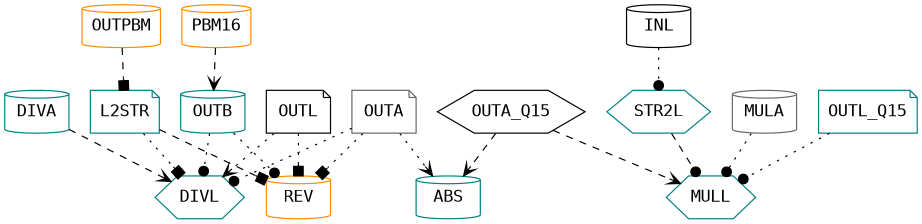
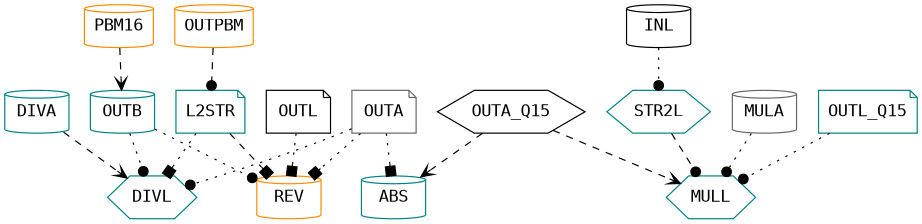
  digraph {
    fontname="DejaVu Sans Mono"
    fontsize=12
    width=2
    node [color=teal fontname="DejaVu Sans Mono" shape=cylinder]
    edge [arrowhead=dot fontname="DejaVu Sans Mono" style=dotted]
    DIVL [shape=hexagon]
    DIVA
    INL [color=black]
    STR2L [shape=hexagon]
    MULL [shape=hexagon]
    L2STR [shape=note]
    REV [color=darkorange]
    MULA [color=gray40]
    OUTA [color=gray40 shape=note]
    ABS
    OUTA_Q15 [color=black shape=hexagon]
    OUTB
    OUTL [color=black shape=note]
    OUTL_Q15 [shape=note]
    OUTPBM [color=darkorange]
    PBM16 [color=darkorange]
    DIVA -> DIVL [arrowhead=vee style=dashed]
    INL -> STR2L
    STR2L -> MULL [style=dashed]
    L2STR -> DIVL [arrowhead=box]
    L2STR -> REV [arrowhead=box style=dashed]
    MULA -> MULL
    OUTA -> DIVL
    OUTA -> REV [arrowhead=box]
-   OUTA -> ABS [arrowhead=vee]
+   OUTA -> ABS [arrowhead=box]
    OUTA_Q15 -> MULL [arrowhead=vee style=dashed]
    OUTA_Q15 -> ABS [arrowhead=vee style=dashed]
    OUTB -> DIVL
    OUTB -> REV
-   OUTL -> DIVL [arrowhead=vee]
    OUTL -> REV [arrowhead=box]
    OUTL_Q15 -> MULL
-   OUTPBM -> L2STR [arrowhead=box style=dashed]
+   OUTPBM -> L2STR [style=dashed]
    PBM16 -> OUTB [arrowhead=vee style=dashed]
  }
